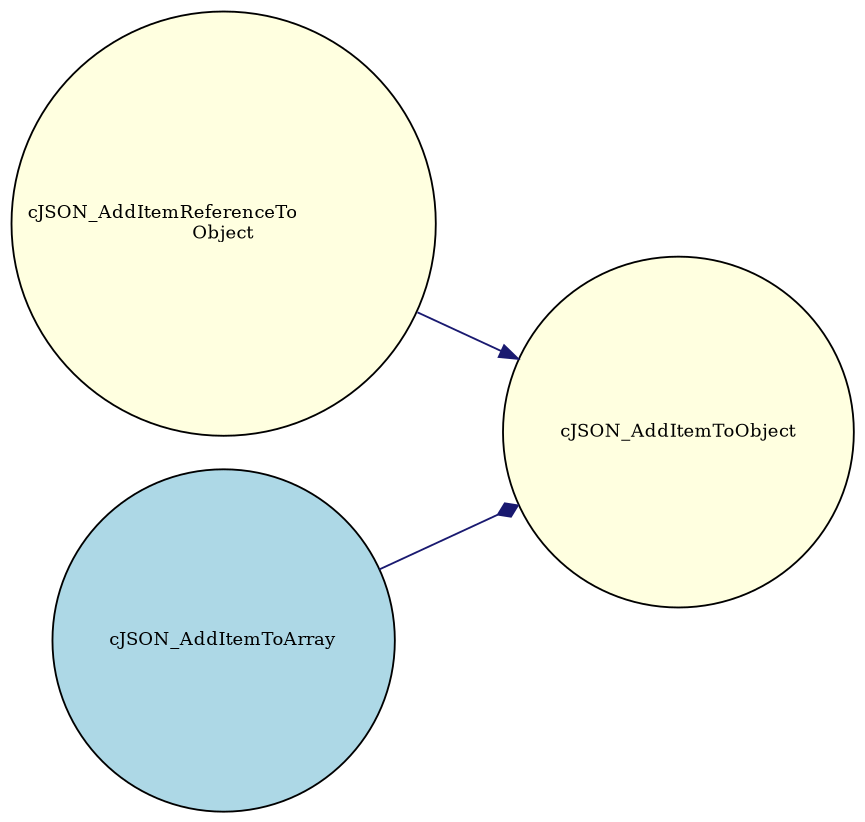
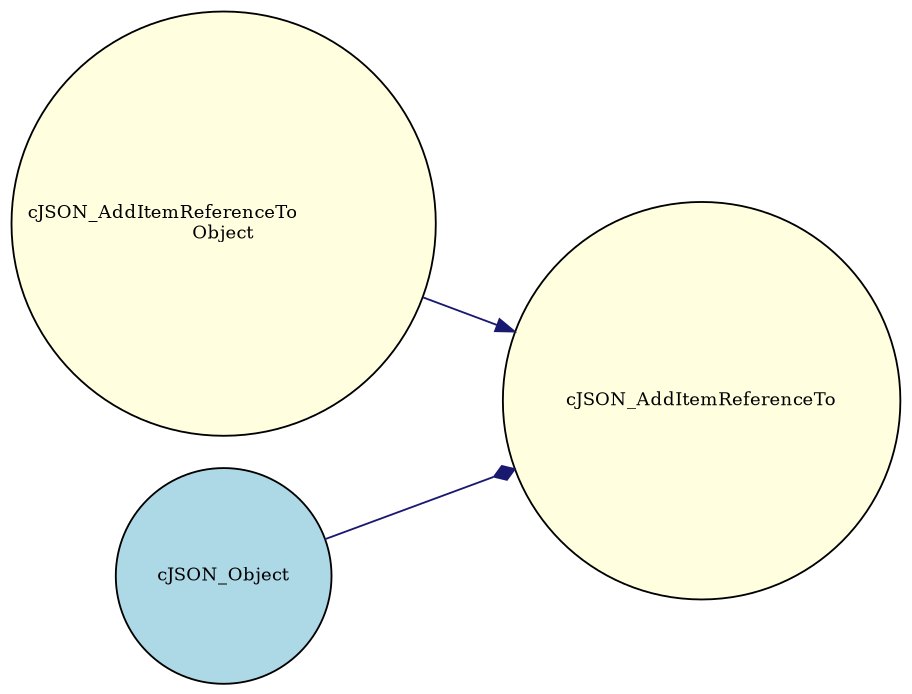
  digraph {
    fontname="DejaVu Serif"
    rankdir=LR
    node [color=black fillcolor=lightyellow fontname="DejaVu Serif" fontsize=10 shape=circle style=filled]
    edge [color=midnightblue fontname="DejaVu Serif" fontsize=10 labelfontname=Helvetica labelfontsize=10 style=solid]
    n1 [fontcolor=black height=0.2 label="cJSON_AddItemReferenceTo\lObject" width=0.4]
-   n2 [height=0.2 label=cJSON_AddItemToObject width=0.4]
-   n3 [fillcolor=lightblue height=0.2 label=cJSON_AddItemToArray width=0.4]
+   n2 [height=0.2 label=cJSON_AddItemReferenceTo width=0.4]
+   n3 [fillcolor=lightblue height=0.2 label=cJSON_Object width=0.4]
    n1 -> n2 [arrowhead=normal]
    n3 -> n2 [arrowhead=diamond]
  }
